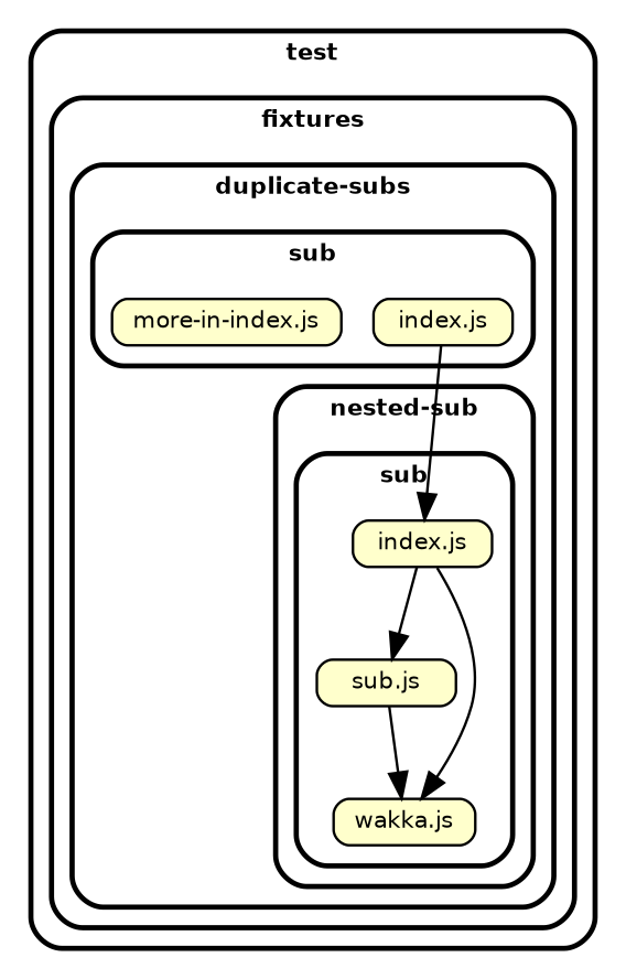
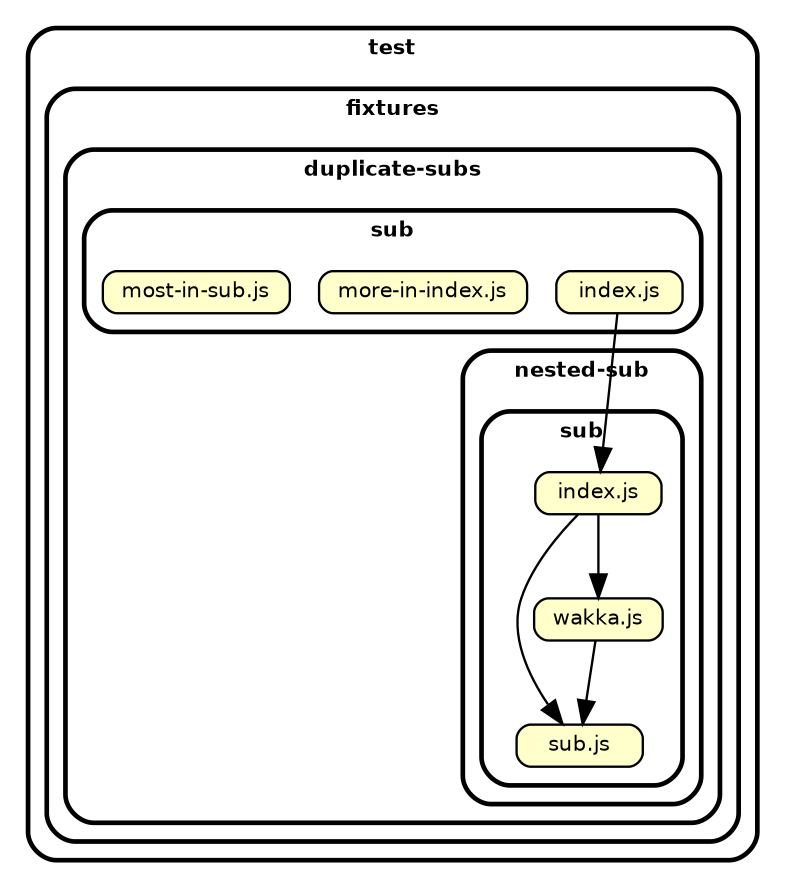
  digraph {
    compound=true
    fontname="Helvetica-bold"
    fontsize=9
    nodesep=0.16
    ordering=out
    rankdir=TB
    splines=true
    style="rounded,bold"
    node [fillcolor="#ffffcc" fontname=Helvetica fontsize=9 shape=box style="rounded, filled"]
    edge [arrowhead=normal color=black fontname=Helvetica fontsize=9]
    n1 [height=0.2 label="index.js"]
    n2 [height=0.2 label="sub.js"]
    n3 [height=0.2 label="wakka.js"]
    n4 [height=0.2 label="index.js"]
    n5 [height=0.2 label="more-in-index.js"]
+   n6 [height=0.2 label="most-in-sub.js"]
    subgraph cluster_1 {
      label=test
      subgraph cluster_2 {
        label=fixtures
        subgraph cluster_3 {
          label="duplicate-subs"
          subgraph cluster_4 {
            label="nested-sub"
            subgraph cluster_5 {
              label=sub
              n1
              n2
              n3
            }
          }
          subgraph cluster_6 {
            label=sub
            n4
            n5
+           n6
          }
        }
      }
    }
    n1 -> n2
    n1 -> n3
-   n2 -> n3
+   n3 -> n2
    n4 -> n1
  }
